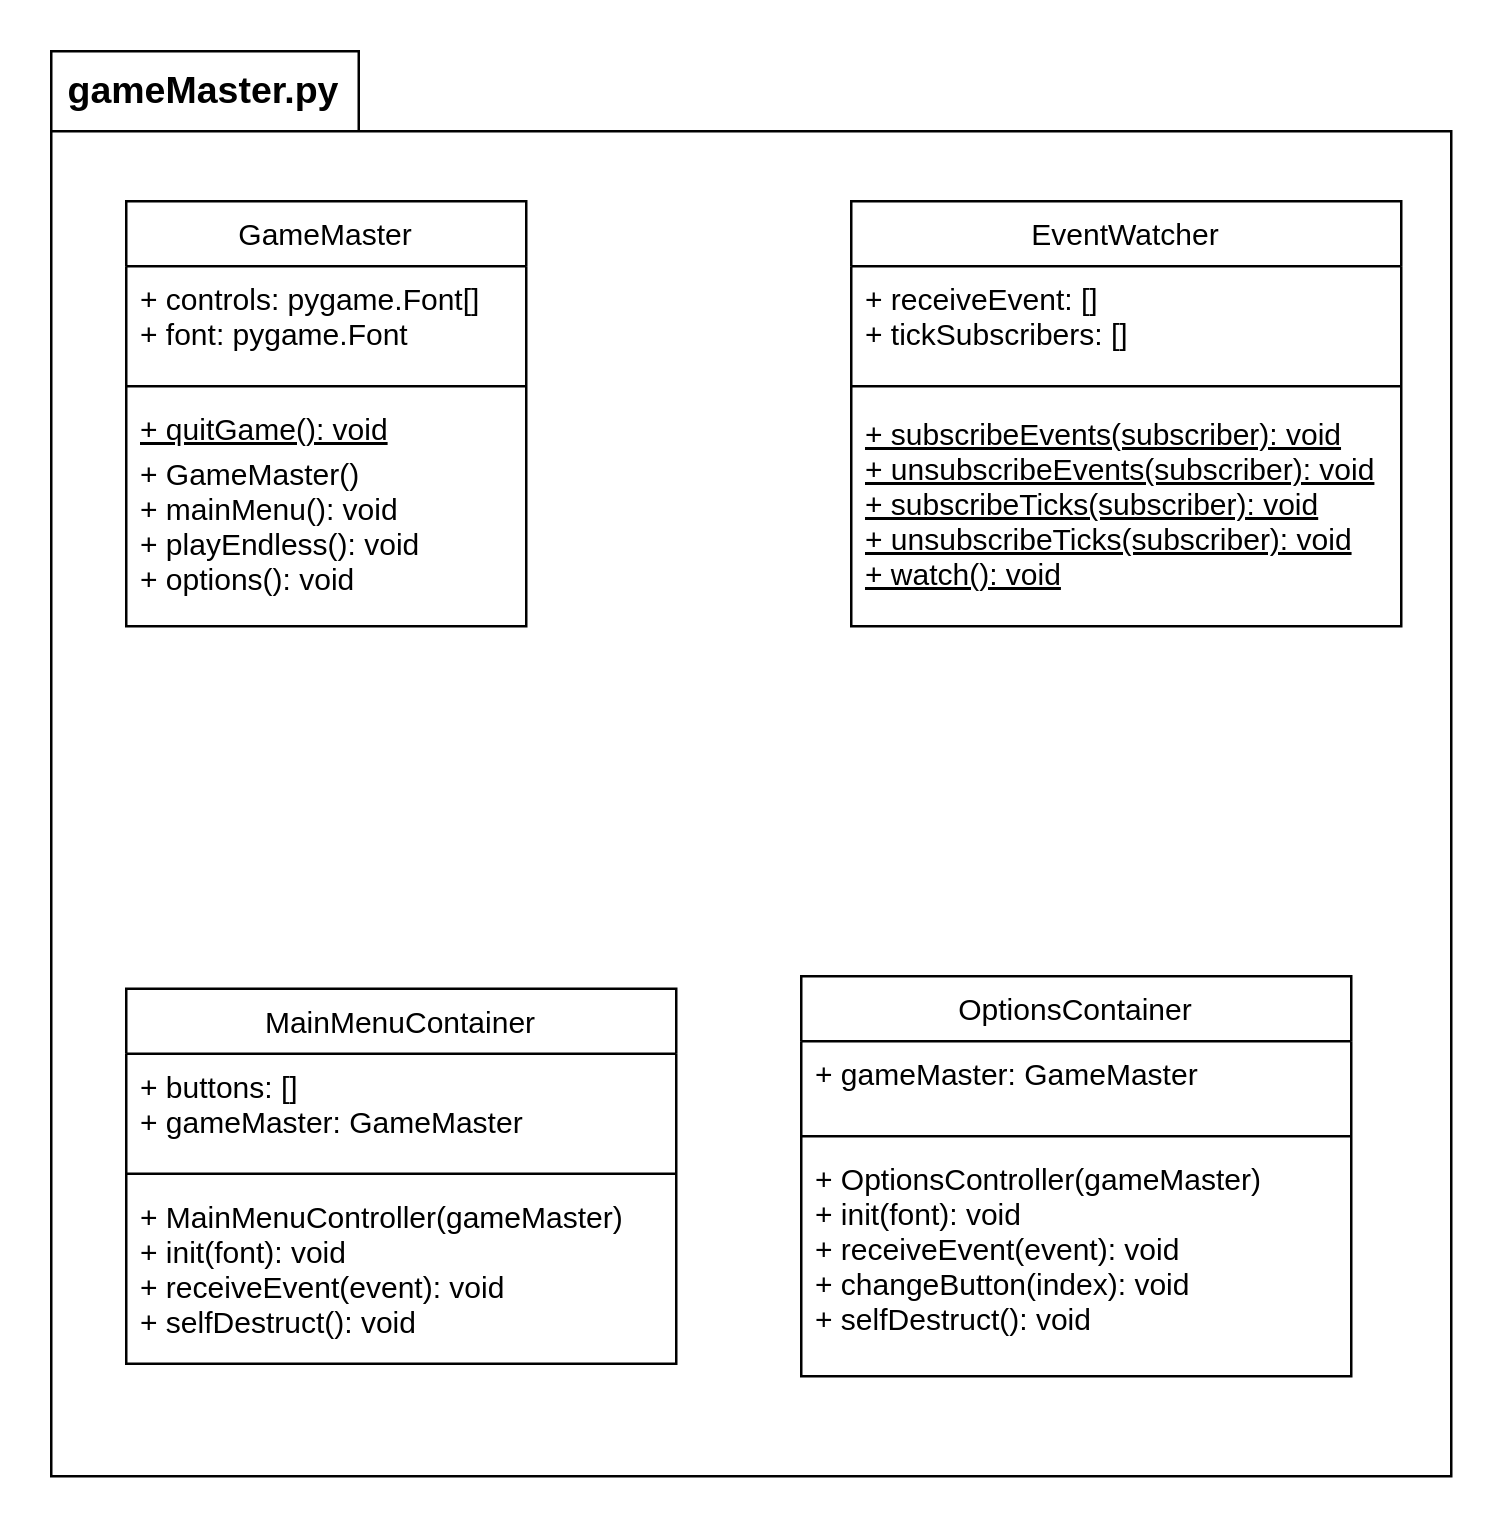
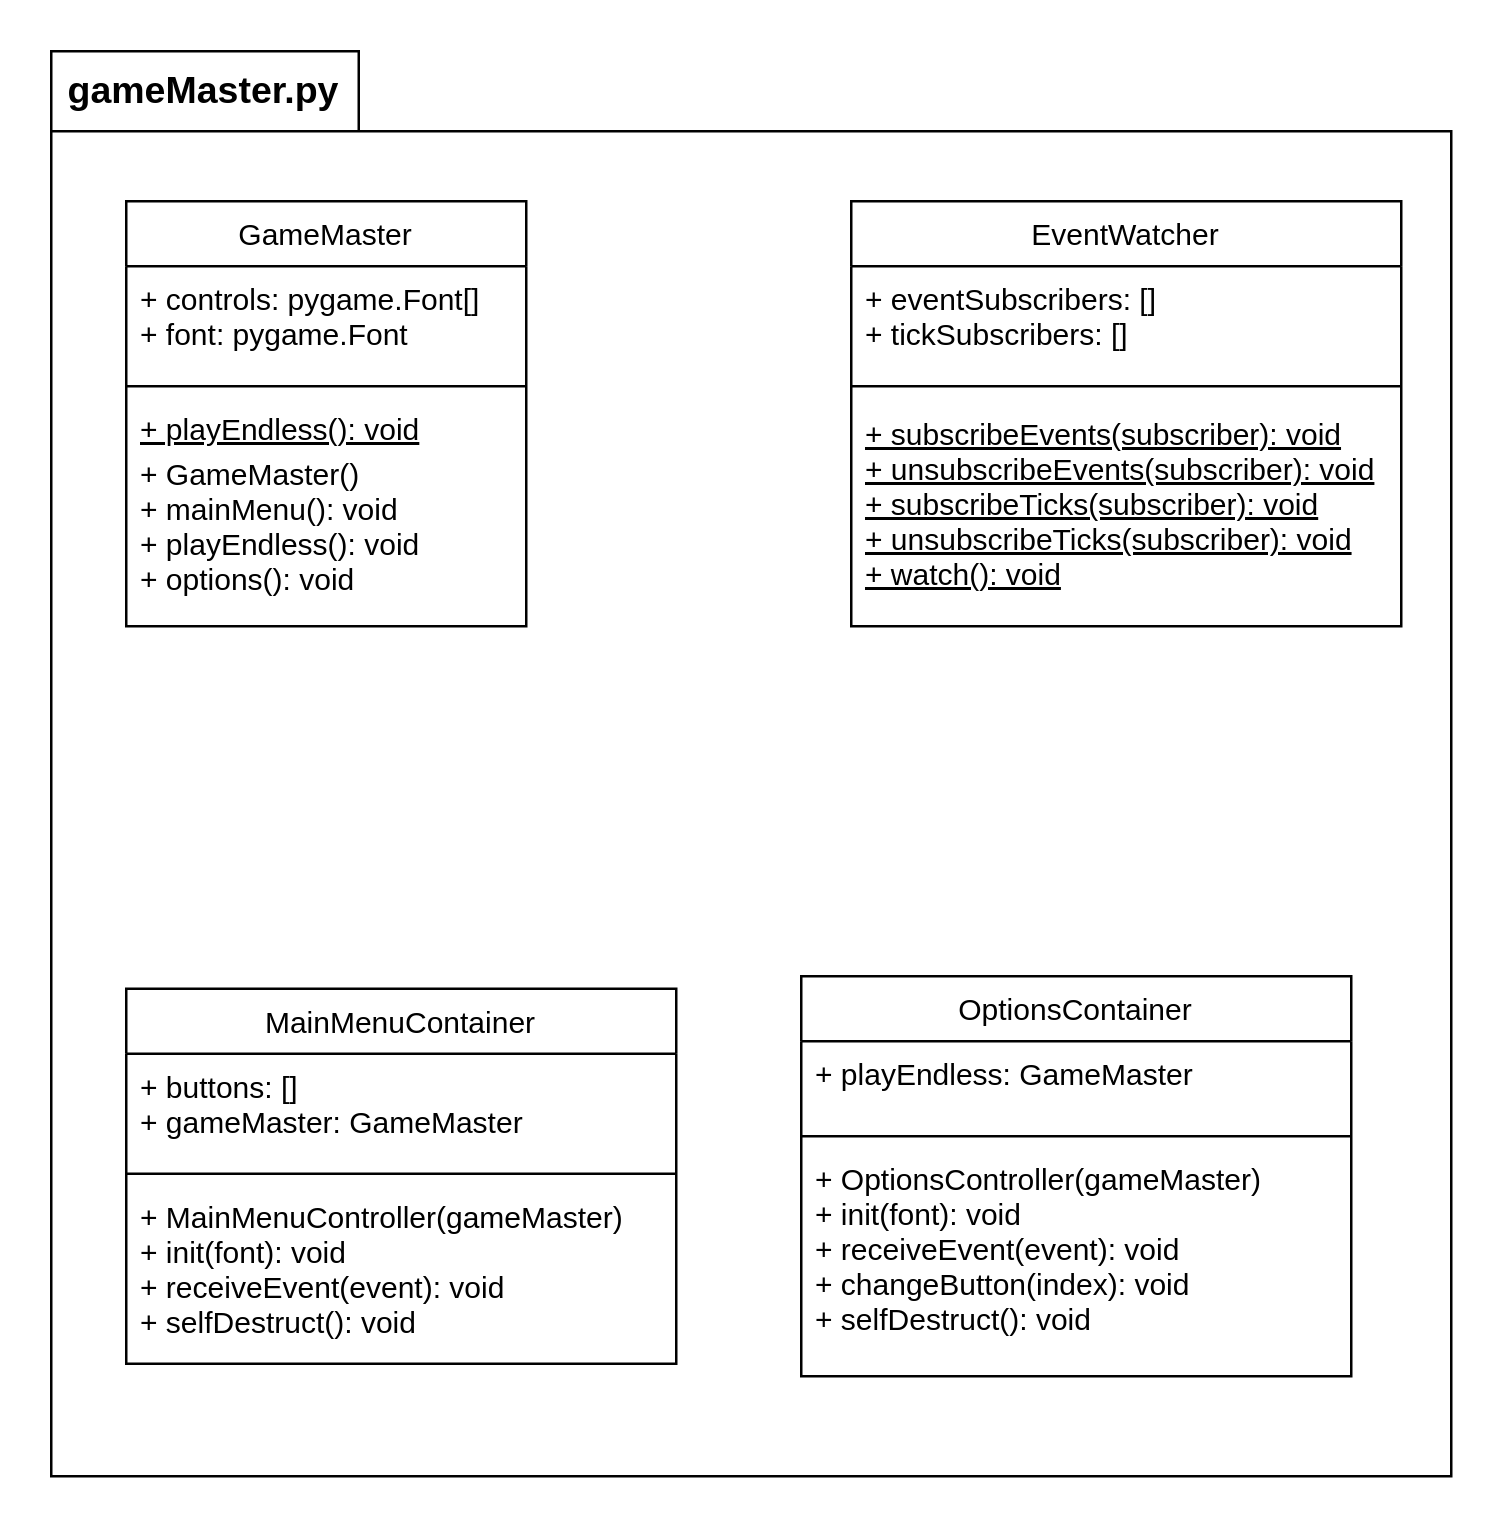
  <mxCell id="0" />
  <mxCell id="1" parent="0" />
  <mxCell id="2" value="gameMaster.py" style="shape=folder;fontStyle=1;spacingTop=0;tabWidth=123;tabHeight=32;tabPosition=left;html=1;align=left;verticalAlign=top;horizontal=1;fontSize=15;spacingLeft=5;" vertex="1" parent="1"><mxGeometry x="20" y="20" width="560" height="570" as="geometry" /></mxCell>
  <mxCell id="3" value="+ subscribeEvents(subscriber): void&#10;+ unsubscribeEvents(subscriber): void&#10;+ subscribeTicks(subscriber): void&#10;+ unsubscribeTicks(subscriber): void&#10;+ watch(): void" style="text;align=left;verticalAlign=top;spacingLeft=4;spacingRight=4;overflow=hidden;rotatable=0;points=[[0,0.5],[1,0.5]];portConstraint=eastwest;fontStyle=4" parent="1" vertex="1"><mxGeometry x="340" y="160" width="220" height="82" as="geometry" /></mxCell>
  <mxCell id="4" value="+ GameMaster()&#10;+ mainMenu(): void&#10;+ playEndless(): void&#10;+ options(): void" style="text;align=left;verticalAlign=top;spacingLeft=4;spacingRight=4;overflow=hidden;rotatable=0;points=[[0,0.5],[1,0.5]];portConstraint=eastwest;fontStyle=0" vertex="1" parent="1"><mxGeometry y="176" width="160" height="74" as="geometry" x="50" /></mxCell>
  <mxCell id="5" value="GameMaster" style="swimlane;fontStyle=0;align=center;verticalAlign=top;childLayout=stackLayout;horizontal=1;startSize=26;horizontalStack=0;resizeParent=1;resizeLast=0;collapsible=1;marginBottom=0;rounded=0;shadow=0;strokeWidth=1;" parent="1" vertex="1"><mxGeometry y="80" width="160" height="170" as="geometry" x="50"><mxRectangle x="230" y="140" width="160" height="26" as="alternateBounds" /></mxGeometry></mxCell>
  <mxCell id="6" value="+ controls: pygame.Font[]&#10;+ font: pygame.Font&#10;" style="text;align=left;verticalAlign=top;spacingLeft=4;spacingRight=4;overflow=hidden;rotatable=0;points=[[0,0.5],[1,0.5]];portConstraint=eastwest;" parent="5" vertex="1"><mxGeometry y="26" width="160" height="44" as="geometry" /></mxCell>
  <mxCell id="7" value="" style="line;html=1;strokeWidth=1;align=left;verticalAlign=middle;spacingTop=-1;spacingLeft=3;spacingRight=3;rotatable=0;labelPosition=right;points=[];portConstraint=eastwest;" parent="5" vertex="1"><mxGeometry y="70" width="160" height="8" as="geometry" /></mxCell>
- <mxCell id="8" value="+ quitGame(): void" style="text;align=left;verticalAlign=top;spacingLeft=4;spacingRight=4;overflow=hidden;rotatable=0;points=[[0,0.5],[1,0.5]];portConstraint=eastwest;fontStyle=4" parent="5" vertex="1"><mxGeometry y="78" width="160" height="18" as="geometry" /></mxCell>
+ <mxCell id="8" value="+ playEndless(): void" style="text;align=left;verticalAlign=top;spacingLeft=4;spacingRight=4;overflow=hidden;rotatable=0;points=[[0,0.5],[1,0.5]];portConstraint=eastwest;fontStyle=4" parent="5" vertex="1"><mxGeometry y="78" width="160" height="18" as="geometry" /></mxCell>
  <mxCell id="9" value="MainMenuContainer" style="swimlane;fontStyle=0;align=center;verticalAlign=top;childLayout=stackLayout;horizontal=1;startSize=26;horizontalStack=0;resizeParent=1;resizeLast=0;collapsible=1;marginBottom=0;rounded=0;shadow=0;strokeWidth=1;" vertex="1" parent="1"><mxGeometry y="395" width="220" height="150" as="geometry" x="50"><mxRectangle x="550" y="140" width="160" height="26" as="alternateBounds" /></mxGeometry></mxCell>
  <mxCell id="10" value="+ buttons: []&#10;+ gameMaster: GameMaster" style="text;align=left;verticalAlign=top;spacingLeft=4;spacingRight=4;overflow=hidden;rotatable=0;points=[[0,0.5],[1,0.5]];portConstraint=eastwest;" vertex="1" parent="9"><mxGeometry y="26" width="220" height="44" as="geometry" /></mxCell>
  <mxCell id="11" value="" style="line;html=1;strokeWidth=1;align=left;verticalAlign=middle;spacingTop=-1;spacingLeft=3;spacingRight=3;rotatable=0;labelPosition=right;points=[];portConstraint=eastwest;" vertex="1" parent="9"><mxGeometry y="70" width="220" height="8" as="geometry" /></mxCell>
  <mxCell id="12" value="+ MainMenuController(gameMaster)&#10;+ init(font): void&#10;+ receiveEvent(event): void&#10;+ selfDestruct(): void" style="text;align=left;verticalAlign=top;spacingLeft=4;spacingRight=4;overflow=hidden;rotatable=0;points=[[0,0.5],[1,0.5]];portConstraint=eastwest;fontStyle=0" vertex="1" parent="9"><mxGeometry y="78" width="220" height="72" as="geometry" /></mxCell>
  <mxCell id="13" value="OptionsContainer" style="swimlane;fontStyle=0;align=center;verticalAlign=top;childLayout=stackLayout;horizontal=1;startSize=26;horizontalStack=0;resizeParent=1;resizeLast=0;collapsible=1;marginBottom=0;rounded=0;shadow=0;strokeWidth=1;" vertex="1" parent="1"><mxGeometry x="320" y="390" width="220" height="160" as="geometry"><mxRectangle x="550" y="140" width="160" height="26" as="alternateBounds" /></mxGeometry></mxCell>
- <mxCell id="14" value="+ gameMaster: GameMaster" style="text;align=left;verticalAlign=top;spacingLeft=4;spacingRight=4;overflow=hidden;rotatable=0;points=[[0,0.5],[1,0.5]];portConstraint=eastwest;" vertex="1" parent="13"><mxGeometry y="26" width="220" height="34" as="geometry" /></mxCell>
+ <mxCell id="14" value="+ playEndless: GameMaster" style="text;align=left;verticalAlign=top;spacingLeft=4;spacingRight=4;overflow=hidden;rotatable=0;points=[[0,0.5],[1,0.5]];portConstraint=eastwest;" vertex="1" parent="13"><mxGeometry y="26" width="220" height="34" as="geometry" /></mxCell>
  <mxCell id="15" value="" style="line;html=1;strokeWidth=1;align=left;verticalAlign=middle;spacingTop=-1;spacingLeft=3;spacingRight=3;rotatable=0;labelPosition=right;points=[];portConstraint=eastwest;" vertex="1" parent="13"><mxGeometry y="60" width="220" height="8" as="geometry" /></mxCell>
  <mxCell id="16" value="+ OptionsController(gameMaster)&#10;+ init(font): void&#10;+ receiveEvent(event): void&#10;+ changeButton(index): void&#10;+ selfDestruct(): void" style="text;align=left;verticalAlign=top;spacingLeft=4;spacingRight=4;overflow=hidden;rotatable=0;points=[[0,0.5],[1,0.5]];portConstraint=eastwest;fontStyle=0" vertex="1" parent="13"><mxGeometry y="68" width="220" height="72" as="geometry" /></mxCell>
  <mxCell id="17" value="EventWatcher" style="swimlane;fontStyle=0;align=center;verticalAlign=top;childLayout=stackLayout;horizontal=1;startSize=26;horizontalStack=0;resizeParent=1;resizeLast=0;collapsible=1;marginBottom=0;rounded=0;shadow=0;strokeWidth=1;" parent="1" vertex="1"><mxGeometry x="340" y="80" width="220" height="170" as="geometry"><mxRectangle x="550" y="140" width="160" height="26" as="alternateBounds" /></mxGeometry></mxCell>
- <mxCell id="18" value="+ receiveEvent: []&#10;+ tickSubscribers: []" style="text;align=left;verticalAlign=top;spacingLeft=4;spacingRight=4;overflow=hidden;rotatable=0;points=[[0,0.5],[1,0.5]];portConstraint=eastwest;" parent="17" vertex="1"><mxGeometry y="26" width="220" height="44" as="geometry" /></mxCell>
+ <mxCell id="18" value="+ eventSubscribers: []&#10;+ tickSubscribers: []" style="text;align=left;verticalAlign=top;spacingLeft=4;spacingRight=4;overflow=hidden;rotatable=0;points=[[0,0.5],[1,0.5]];portConstraint=eastwest;" parent="17" vertex="1"><mxGeometry y="26" width="220" height="44" as="geometry" /></mxCell>
  <mxCell id="19" value="" style="line;html=1;strokeWidth=1;align=left;verticalAlign=middle;spacingTop=-1;spacingLeft=3;spacingRight=3;rotatable=0;labelPosition=right;points=[];portConstraint=eastwest;" parent="17" vertex="1"><mxGeometry y="70" width="220" height="8" as="geometry" /></mxCell>
